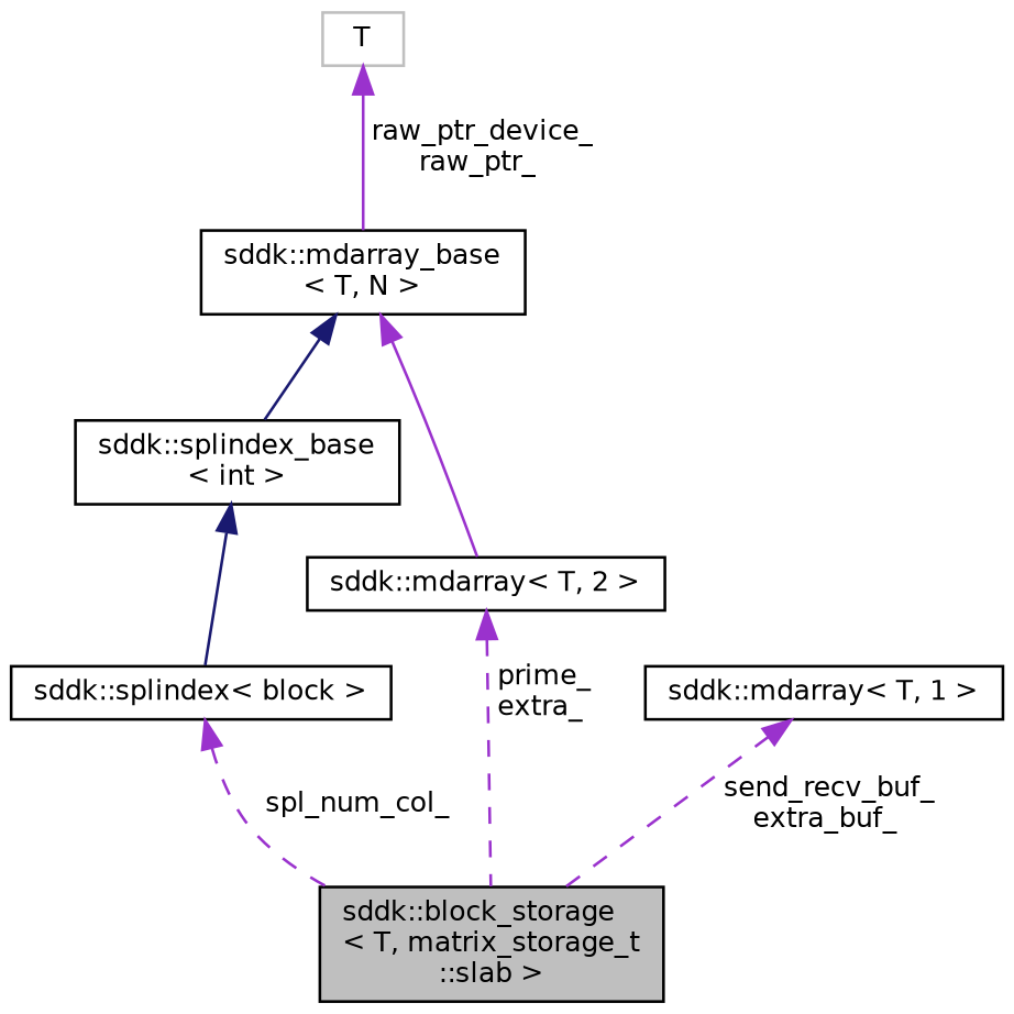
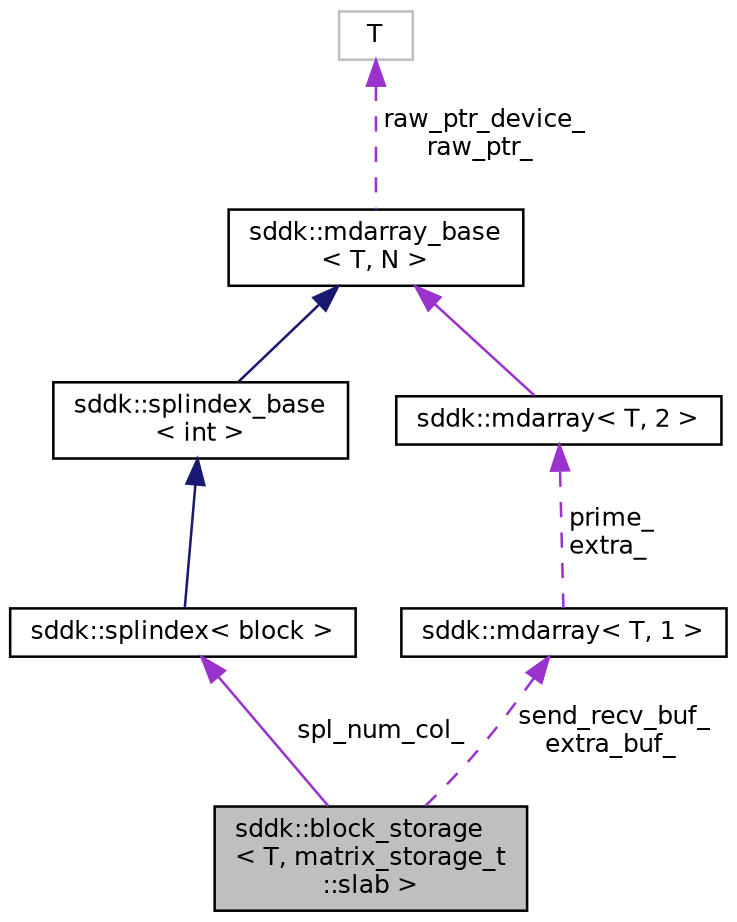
  digraph {
    node [color=black fillcolor=white fontname=Helvetica fontsize=10 shape=record style=filled]
    edge [color=darkorchid3 dir=back fontname=Helvetica fontsize=10 labelfontname=Helvetica labelfontsize=10 style=dashed]
    n1 [fillcolor=grey75 fontcolor=black height=0.2 label="sddk::block_storage\l\< T, matrix_storage_t\l::slab \>" width=0.4]
    n2 [height=0.2 label="sddk::splindex\< block \>" width=0.4]
    n3 [height=0.2 label="sddk::splindex_base\l\< int \>" width=0.4]
    n4 [height=0.2 label="sddk::mdarray\< T, 2 \>" width=0.4]
    n5 [height=0.2 label="sddk::mdarray_base\l\< T, N \>" width=0.4]
    n6 [height=0.2 label="sddk::mdarray\< T, 1 \>" width=0.4]
    n7 [color=grey75 height=0.2 label=T width=0.4]
-   n2 -> n1 [label=" spl_num_col_"]
+   n2 -> n1 [label=" spl_num_col_" style=solid]
    n3 -> n2 [color=midnightblue style=solid]
-   n4 -> n1 [label=" prime_\nextra_"]
+   n4 -> n6 [label=" prime_\nextra_"]
    n5 -> n3 [color=midnightblue style=solid]
    n5 -> n4 [style=solid]
    n6 -> n1 [label=" send_recv_buf_\nextra_buf_"]
-   n7 -> n5 [label=" raw_ptr_device_\nraw_ptr_" style=solid]
+   n7 -> n5 [label=" raw_ptr_device_\nraw_ptr_"]
  }
